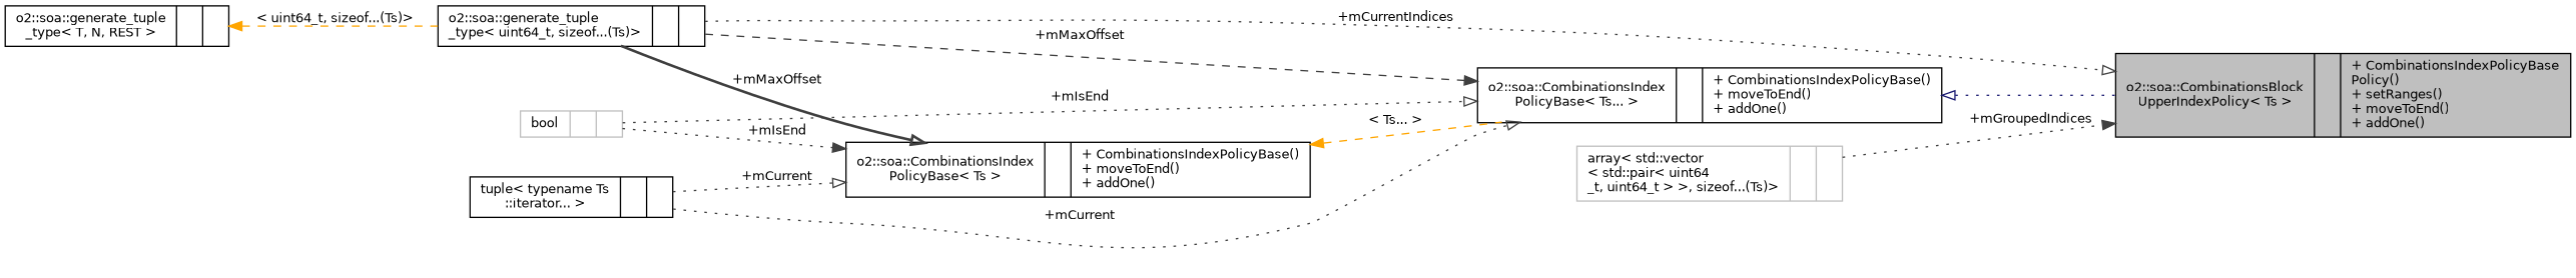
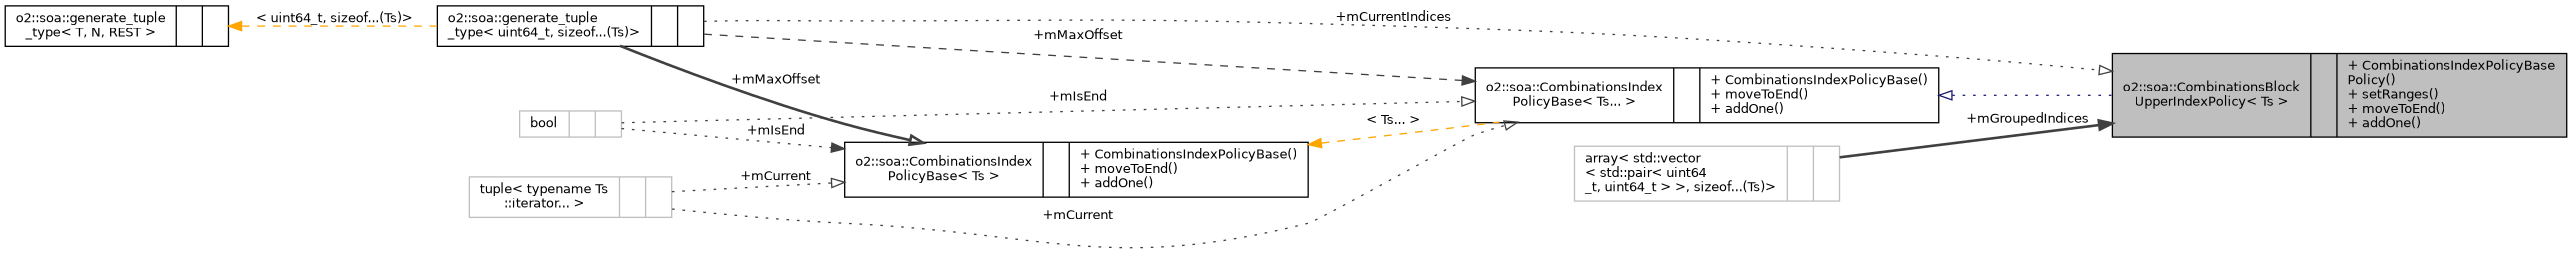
  digraph {
    rankdir=LR
    node [color=black fontname=Helvetica fontsize=10 shape=record]
    edge [color=grey25 fontname=Helvetica fontsize=10 labelfontname=Helvetica labelfontsize=10 style=dotted arrowhead=onormal]
    n1 [fillcolor=grey75 fontcolor=black height=0.2 label="{o2::soa::CombinationsBlock\lUpperIndexPolicy\< Ts \>\n||+ CombinationsIndexPolicyBase\lPolicy()\l+ setRanges()\l+ moveToEnd()\l+ addOne()\l}" style=filled width=0.4]
    n2 [height=0.2 label="{o2::soa::CombinationsIndex\lPolicyBase\< Ts... \>\n||+ CombinationsIndexPolicyBase()\l+ moveToEnd()\l+ addOne()\l}" width=0.4]
    n3 [height=0.2 label="{o2::soa::generate_tuple\l_type\< uint64_t, sizeof...(Ts)\>\n||}" width=0.4]
    n4 [height=0.2 label="{o2::soa::CombinationsIndex\lPolicyBase\< Ts \>\n||+ CombinationsIndexPolicyBase()\l+ moveToEnd()\l+ addOne()\l}" width=0.4]
    n5 [height=0.2 label="{o2::soa::generate_tuple\l_type\< T, N, REST \>\n||}" width=0.4]
-   n6 [height=0.2 label="{tuple\< typename Ts\l::iterator... \>\n||}" width=0.4]
+   n6 [color=grey75 height=0.2 label="{tuple\< typename Ts\l::iterator... \>\n||}" width=0.4]
    n7 [color=grey75 height=0.2 label="{bool\n||}" width=0.4]
    n8 [color=grey75 height=0.2 label="{array\< std::vector\l\< std::pair\< uint64\l_t, uint64_t \> \>, sizeof...(Ts)\>\n||}" width=0.4]
    n2 -> n1 [arrowtail=onormal color=midnightblue dir=back arrowhead=""]
    n3 -> n1 [label=" +mCurrentIndices"]
    n3 -> n2 [arrowhead=normal label=" +mMaxOffset" style=dashed]
    n3 -> n4 [label=" +mMaxOffset" style=bold]
    n4 -> n2 [color=orange dir=back label=" \< Ts... \>" style=dashed arrowhead=""]
    n5 -> n3 [color=orange dir=back label=" \< uint64_t, sizeof...(Ts)\>" style=dashed arrowhead=""]
    n6 -> n2 [label=" +mCurrent"]
    n6 -> n4 [label=" +mCurrent"]
    n7 -> n2 [label=" +mIsEnd"]
    n7 -> n4 [arrowhead=normal label=" +mIsEnd"]
-   n8 -> n1 [arrowhead=normal label=" +mGroupedIndices"]
+   n8 -> n1 [arrowhead=normal label=" +mGroupedIndices" style=bold]
  }
